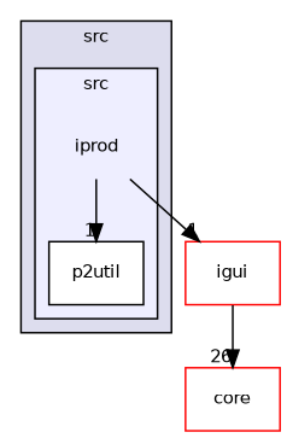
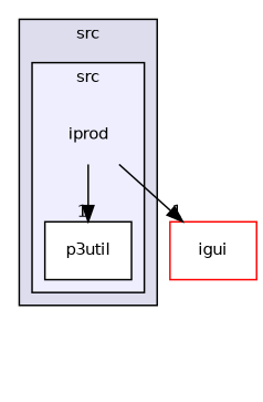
  digraph {
    compound=true
    node [color=red fontname=Helvetica fontsize=10 shape=box fillcolor=white style=filled]
    edge [headlabel=1 labeldistance=1.5 labelfontname=Helvetica labelfontsize=10]
    n1 [label=iprod shape=plaintext fillcolor="" style=""]
-   n2 [color=black label=p2util]
+   n2 [color=black label=p3util]
    n3 [label=igui]
-   n4 [label=core]
    subgraph cluster_1 {
      bgcolor="#ddddee"
      fontname=Helvetica
      fontsize=10
      label=src
      pencolor=black
      subgraph cluster_2 {
        bgcolor="#eeeeff"
        fontname=Helvetica
        fontsize=10
        label=src
        pencolor=black
        n1
        n2
      }
    }
    n1 -> n2
    n1 -> n3
-   n3 -> n4 [headlabel=26]
  }
